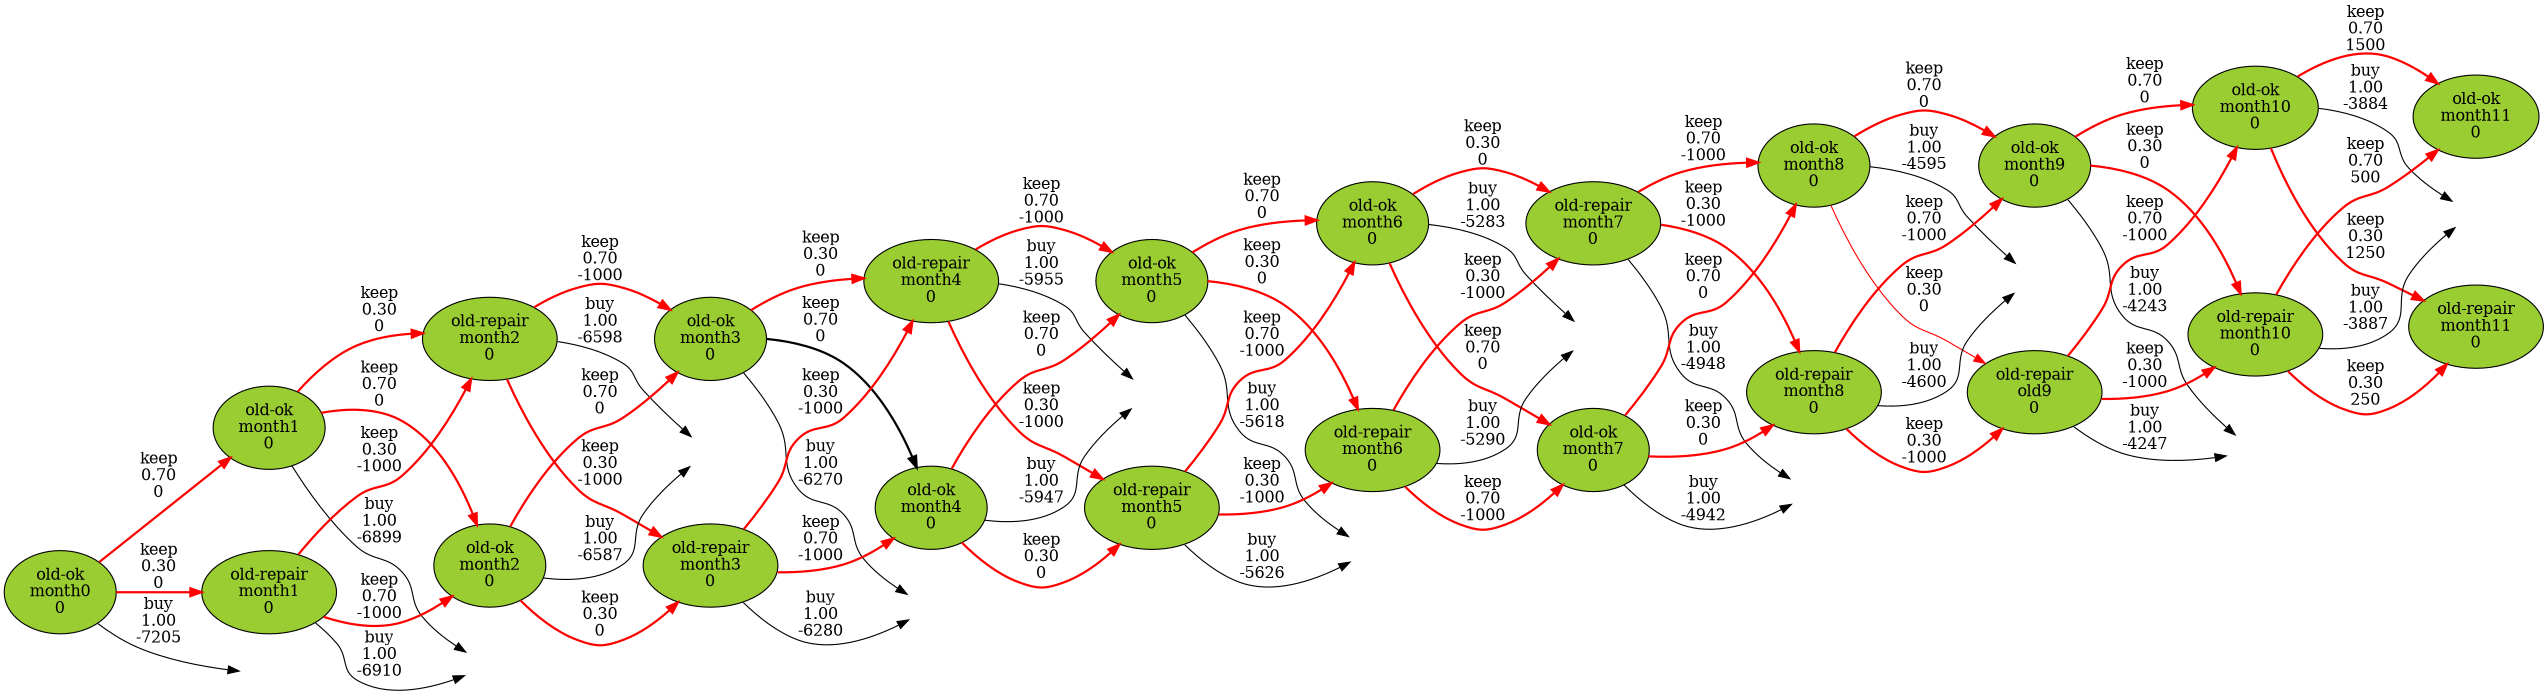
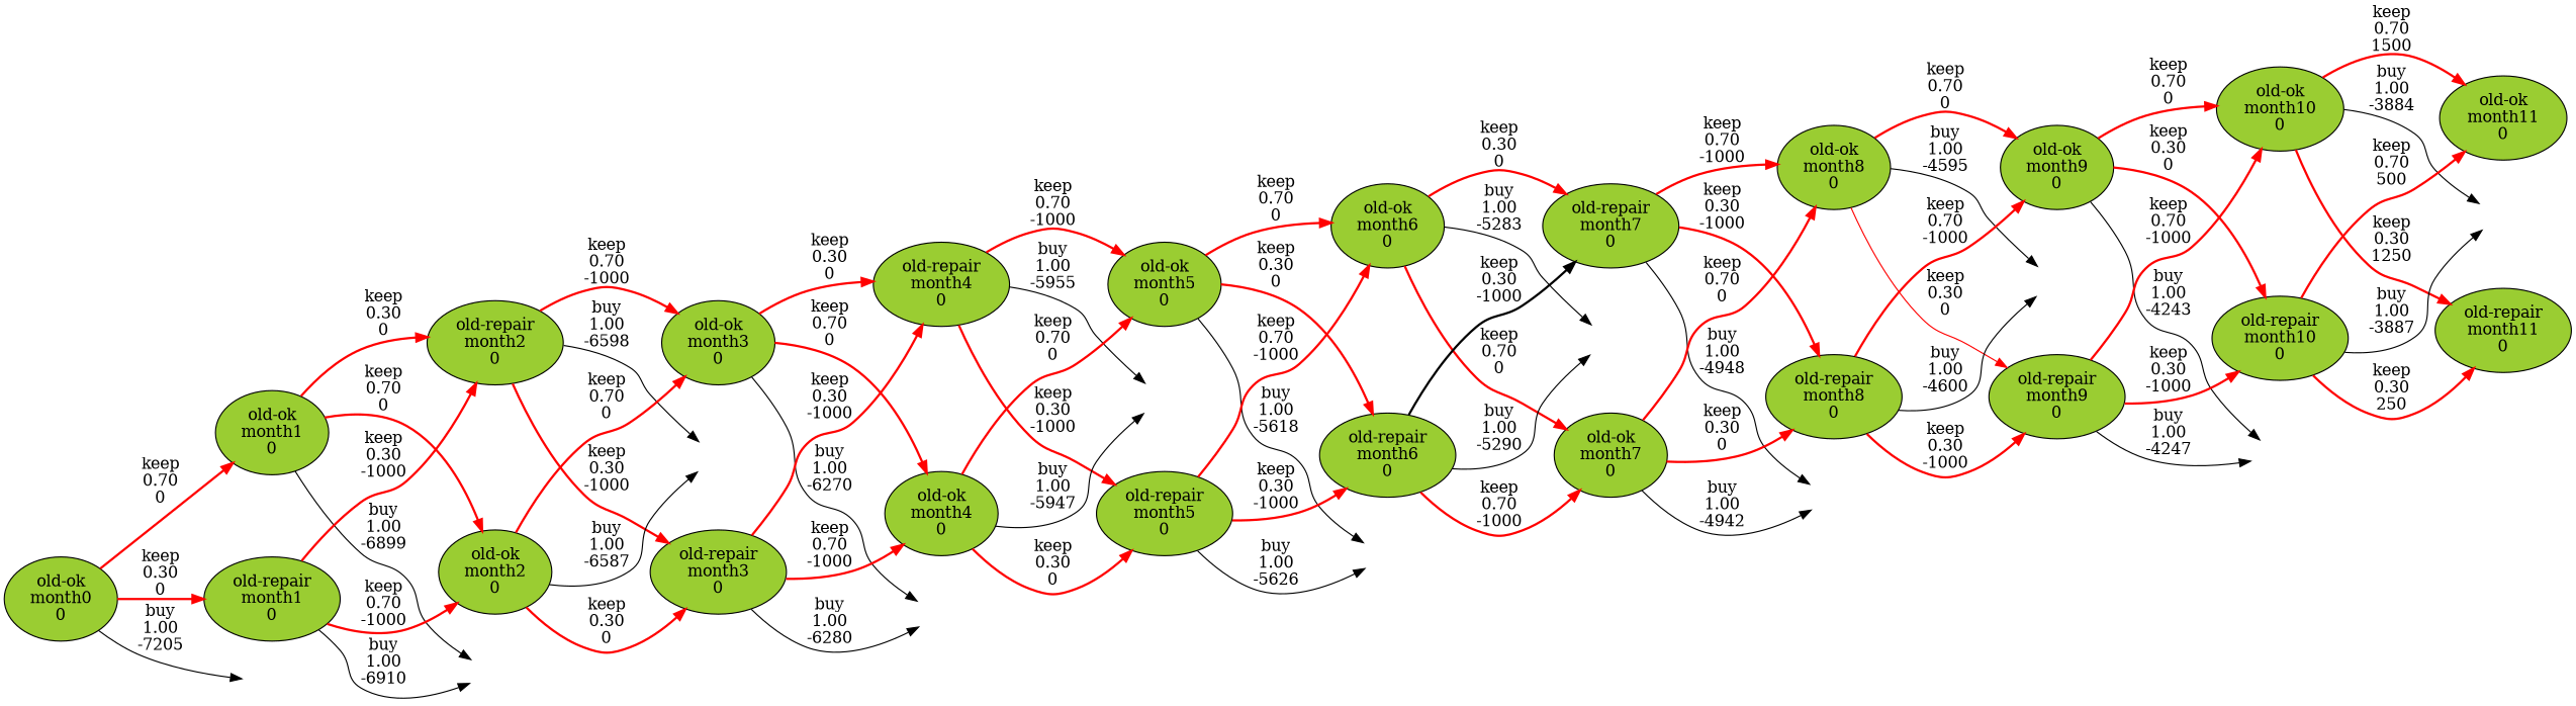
  digraph {
    rankdir=LR
    node [fillcolor=yellowgreen style=filled]
    edge [color=red style=bold]
    n1 [label="old-ok\nmonth11\n0"]
    n2 [label="old-repair\nmonth11\n0"]
    n3 [label="old-repair\nmonth7\n0"]
    n4 [label="old-ok\nmonth8\n0"]
    n5 [label="old-repair\nmonth8\n0"]
    n6 [label=a style=invis fillcolor=""]
    n7 [label="old-ok\nmonth9\n0"]
-   n8 [label="old-repair\nold9\n0"]
+   n8 [label="old-repair\nmonth9\n0"]
    n9 [label=a style=invis fillcolor=""]
    n10 [label="old-repair\nmonth2\n0"]
    n11 [label="old-ok\nmonth3\n0"]
    n12 [label="old-repair\nmonth3\n0"]
    n13 [label=a style=invis fillcolor=""]
    n14 [label="old-repair\nmonth4\n0"]
    n15 [label="old-ok\nmonth4\n0"]
    n16 [label=a style=invis fillcolor=""]
    n17 [label="old-ok\nmonth6\n0"]
    n18 [label="old-ok\nmonth7\n0"]
    n19 [label=a style=invis fillcolor=""]
    n20 [label="old-repair\nmonth6\n0"]
    n21 [label="old-ok\nmonth2\n0"]
    n22 [label="old-ok\nmonth5\n0"]
    n23 [label="old-repair\nmonth5\n0"]
    n24 [label=a style=invis fillcolor=""]
    n25 [label=a style=invis fillcolor=""]
    n26 [label="old-ok\nmonth10\n0"]
    n27 [label=a style=invis fillcolor=""]
    n28 [label="old-repair\nmonth10\n0"]
    n29 [label="old-ok\nmonth0\n0"]
    n30 [label="old-ok\nmonth1\n0"]
    n31 [label="old-repair\nmonth1\n0"]
    n32 [label=a style=invis fillcolor=""]
    n33 [label=a style=invis fillcolor=""]
    n34 [label=a style=invis fillcolor=""]
    subgraph sub_1 {
      rank=max
      n1
    }
    subgraph sub_2 {
      rank=max
      n2
    }
    n3 -> n4 [label="keep\n0.70\n-1000"]
    n3 -> n5 [label="keep\n0.30\n-1000"]
    n3 -> n6 [label="buy\n1.00\n-4948" color="" style=""]
    n4 -> n7 [label="keep\n0.70\n0"]
    n4 -> n8 [label="keep\n0.30\n0" style=solid]
    n4 -> n9 [label="buy\n1.00\n-4595" color="" style=""]
    n5 -> n7 [label="keep\n0.70\n-1000"]
    n5 -> n8 [label="keep\n0.30\n-1000"]
    n5 -> n9 [label="buy\n1.00\n-4600" color="" style=""]
    n7 -> n26 [label="keep\n0.70\n0"]
    n7 -> n28 [label="keep\n0.30\n0"]
    n7 -> n34 [label="buy\n1.00\n-4243" color="" style=""]
    n8 -> n26 [label="keep\n0.70\n-1000"]
    n8 -> n28 [label="keep\n0.30\n-1000"]
    n8 -> n34 [label="buy\n1.00\n-4247" color="" style=""]
    n10 -> n11 [label="keep\n0.70\n-1000"]
    n10 -> n12 [label="keep\n0.30\n-1000"]
    n10 -> n13 [label="buy\n1.00\n-6598" color="" style=""]
    n11 -> n14 [label="keep\n0.30\n0"]
-   n11 -> n15 [color=black label="keep\n0.70\n0"]
+   n11 -> n15 [label="keep\n0.70\n0"]
    n11 -> n16 [label="buy\n1.00\n-6270" color="" style=""]
    n12 -> n14 [label="keep\n0.30\n-1000"]
    n12 -> n15 [label="keep\n0.70\n-1000"]
    n12 -> n16 [label="buy\n1.00\n-6280" color="" style=""]
    n14 -> n22 [label="keep\n0.70\n-1000"]
    n14 -> n23 [label="keep\n0.30\n-1000"]
    n14 -> n24 [label="buy\n1.00\n-5955" color="" style=""]
    n15 -> n22 [label="keep\n0.70\n0"]
    n15 -> n23 [label="keep\n0.30\n0"]
    n15 -> n24 [label="buy\n1.00\n-5947" color="" style=""]
    n17 -> n3 [label="keep\n0.30\n0"]
    n17 -> n18 [label="keep\n0.70\n0"]
    n17 -> n19 [label="buy\n1.00\n-5283" color="" style=""]
    n18 -> n4 [label="keep\n0.70\n0"]
    n18 -> n5 [label="keep\n0.30\n0"]
    n18 -> n6 [label="buy\n1.00\n-4942" color="" style=""]
-   n20 -> n3 [label="keep\n0.30\n-1000"]
+   n20 -> n3 [color=black label="keep\n0.30\n-1000"]
    n20 -> n18 [label="keep\n0.70\n-1000"]
    n20 -> n19 [label="buy\n1.00\n-5290" color="" style=""]
    n21 -> n11 [label="keep\n0.70\n0"]
    n21 -> n12 [label="keep\n0.30\n0"]
    n21 -> n13 [label="buy\n1.00\n-6587" color="" style=""]
    n22 -> n17 [label="keep\n0.70\n0"]
    n22 -> n20 [label="keep\n0.30\n0"]
    n22 -> n25 [label="buy\n1.00\n-5618" color="" style=""]
    n23 -> n17 [label="keep\n0.70\n-1000"]
    n23 -> n20 [label="keep\n0.30\n-1000"]
    n23 -> n25 [label="buy\n1.00\n-5626" color="" style=""]
    n26 -> n1 [label="keep\n0.70\n1500"]
    n26 -> n2 [label="keep\n0.30\n1250"]
    n26 -> n27 [label="buy\n1.00\n-3884" color="" style=""]
    n28 -> n1 [label="keep\n0.70\n500"]
    n28 -> n2 [label="keep\n0.30\n250"]
    n28 -> n27 [label="buy\n1.00\n-3887" color="" style=""]
    n29 -> n30 [label="keep\n0.70\n0"]
    n29 -> n31 [label="keep\n0.30\n0"]
    n29 -> n32 [label="buy\n1.00\n-7205" color="" style=""]
    n30 -> n10 [label="keep\n0.30\n0"]
    n30 -> n21 [label="keep\n0.70\n0"]
    n30 -> n33 [label="buy\n1.00\n-6899" color="" style=""]
    n31 -> n10 [label="keep\n0.30\n-1000"]
    n31 -> n21 [label="keep\n0.70\n-1000"]
    n31 -> n33 [label="buy\n1.00\n-6910" color="" style=""]
  }
